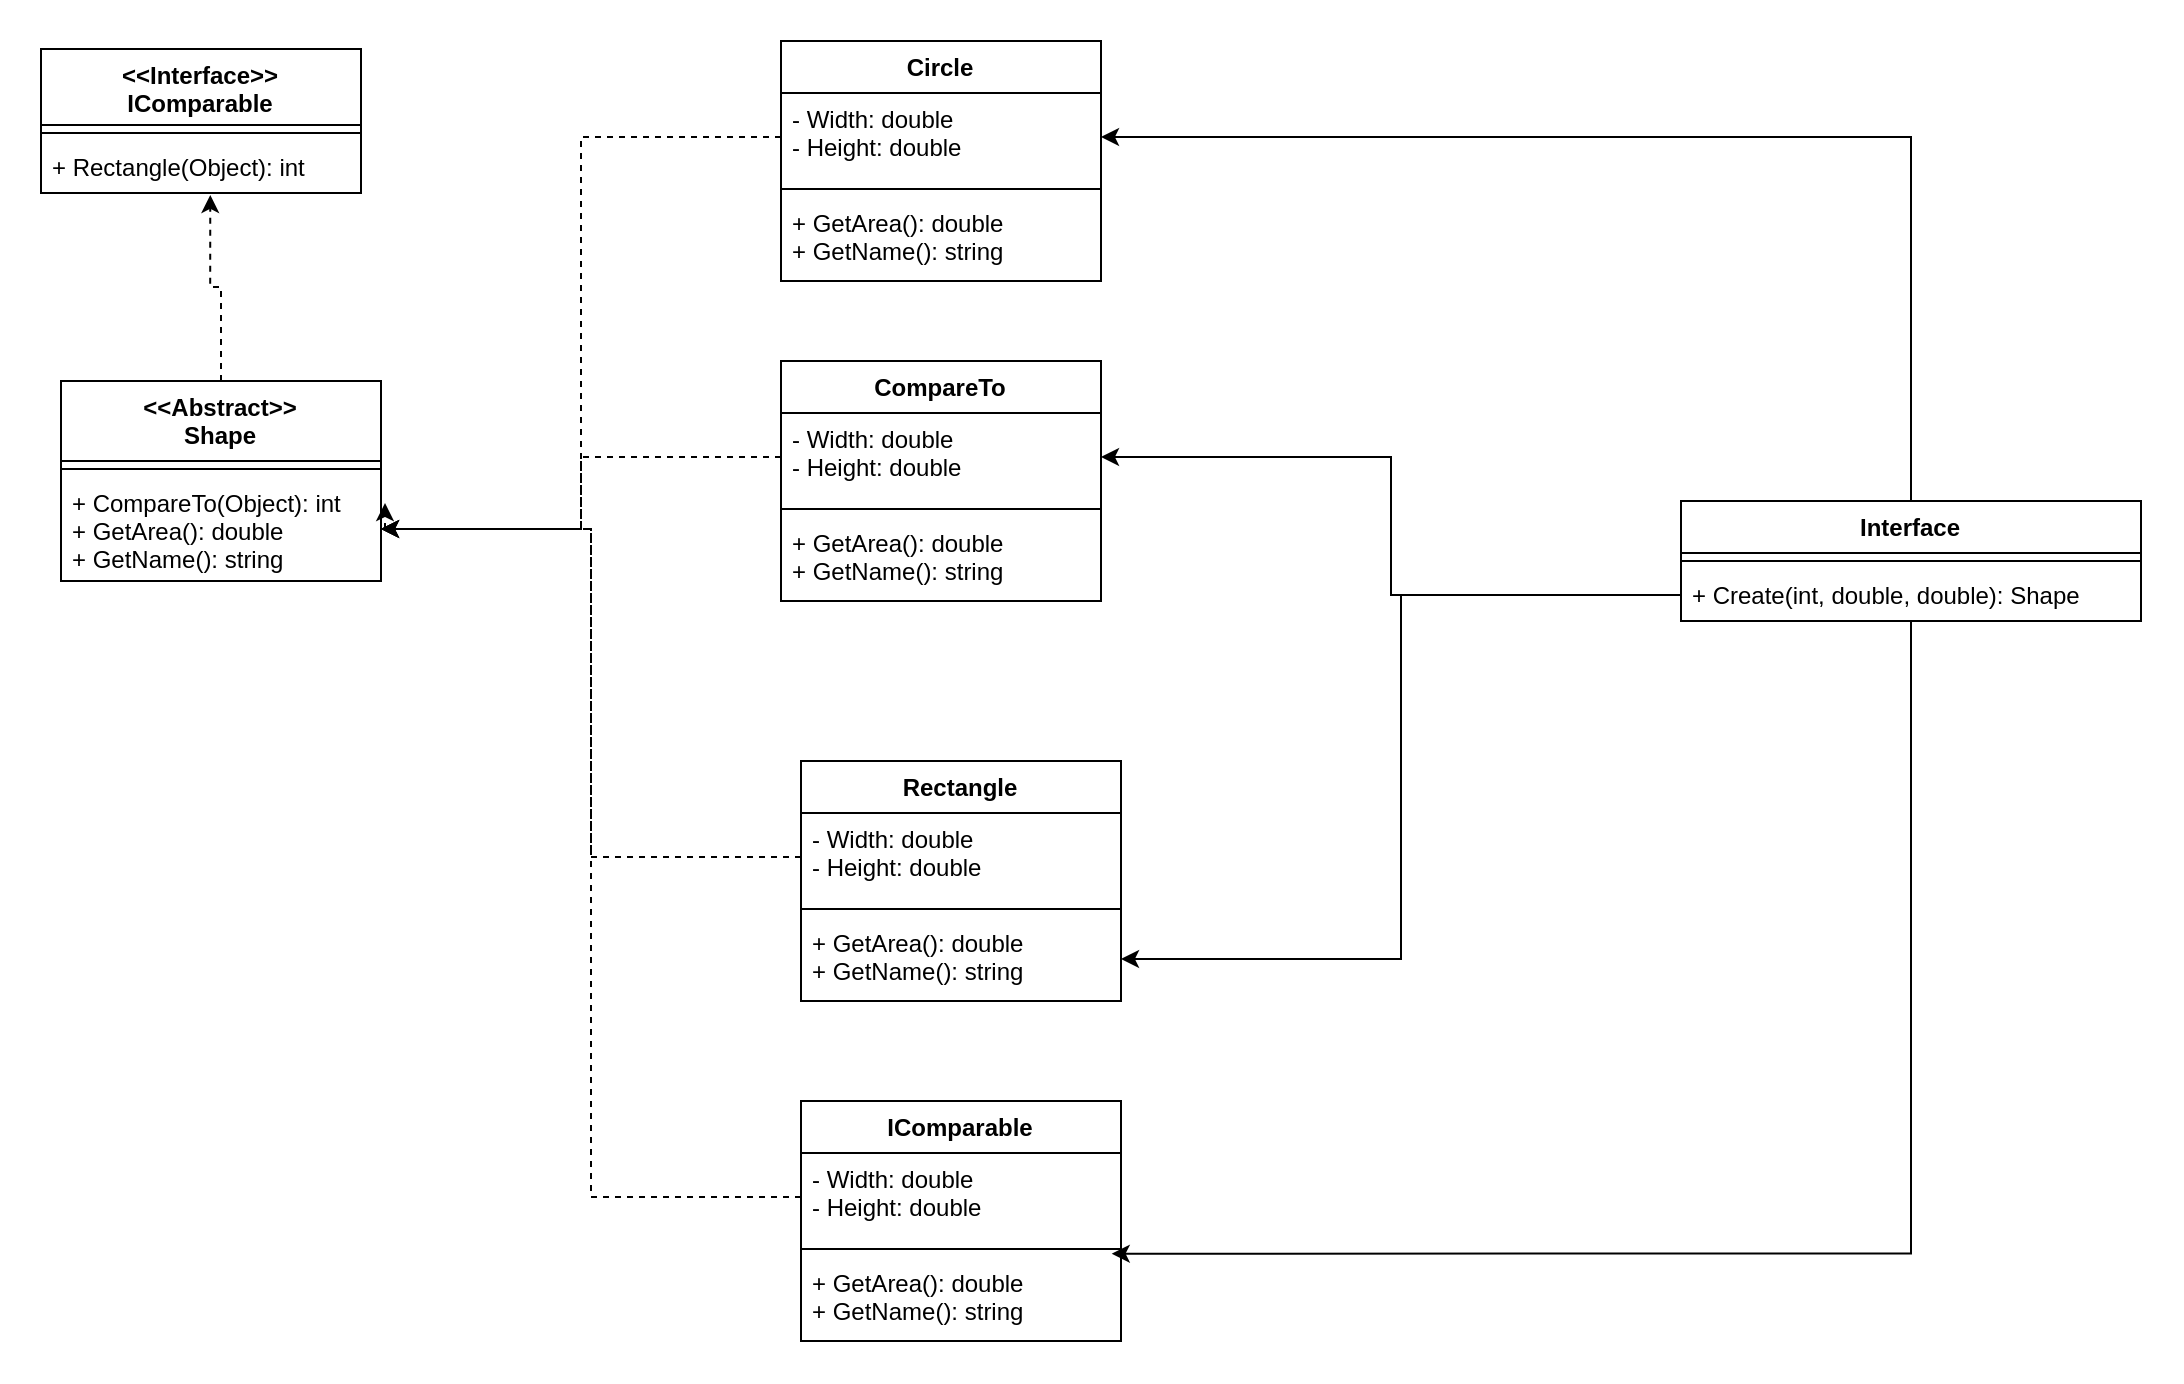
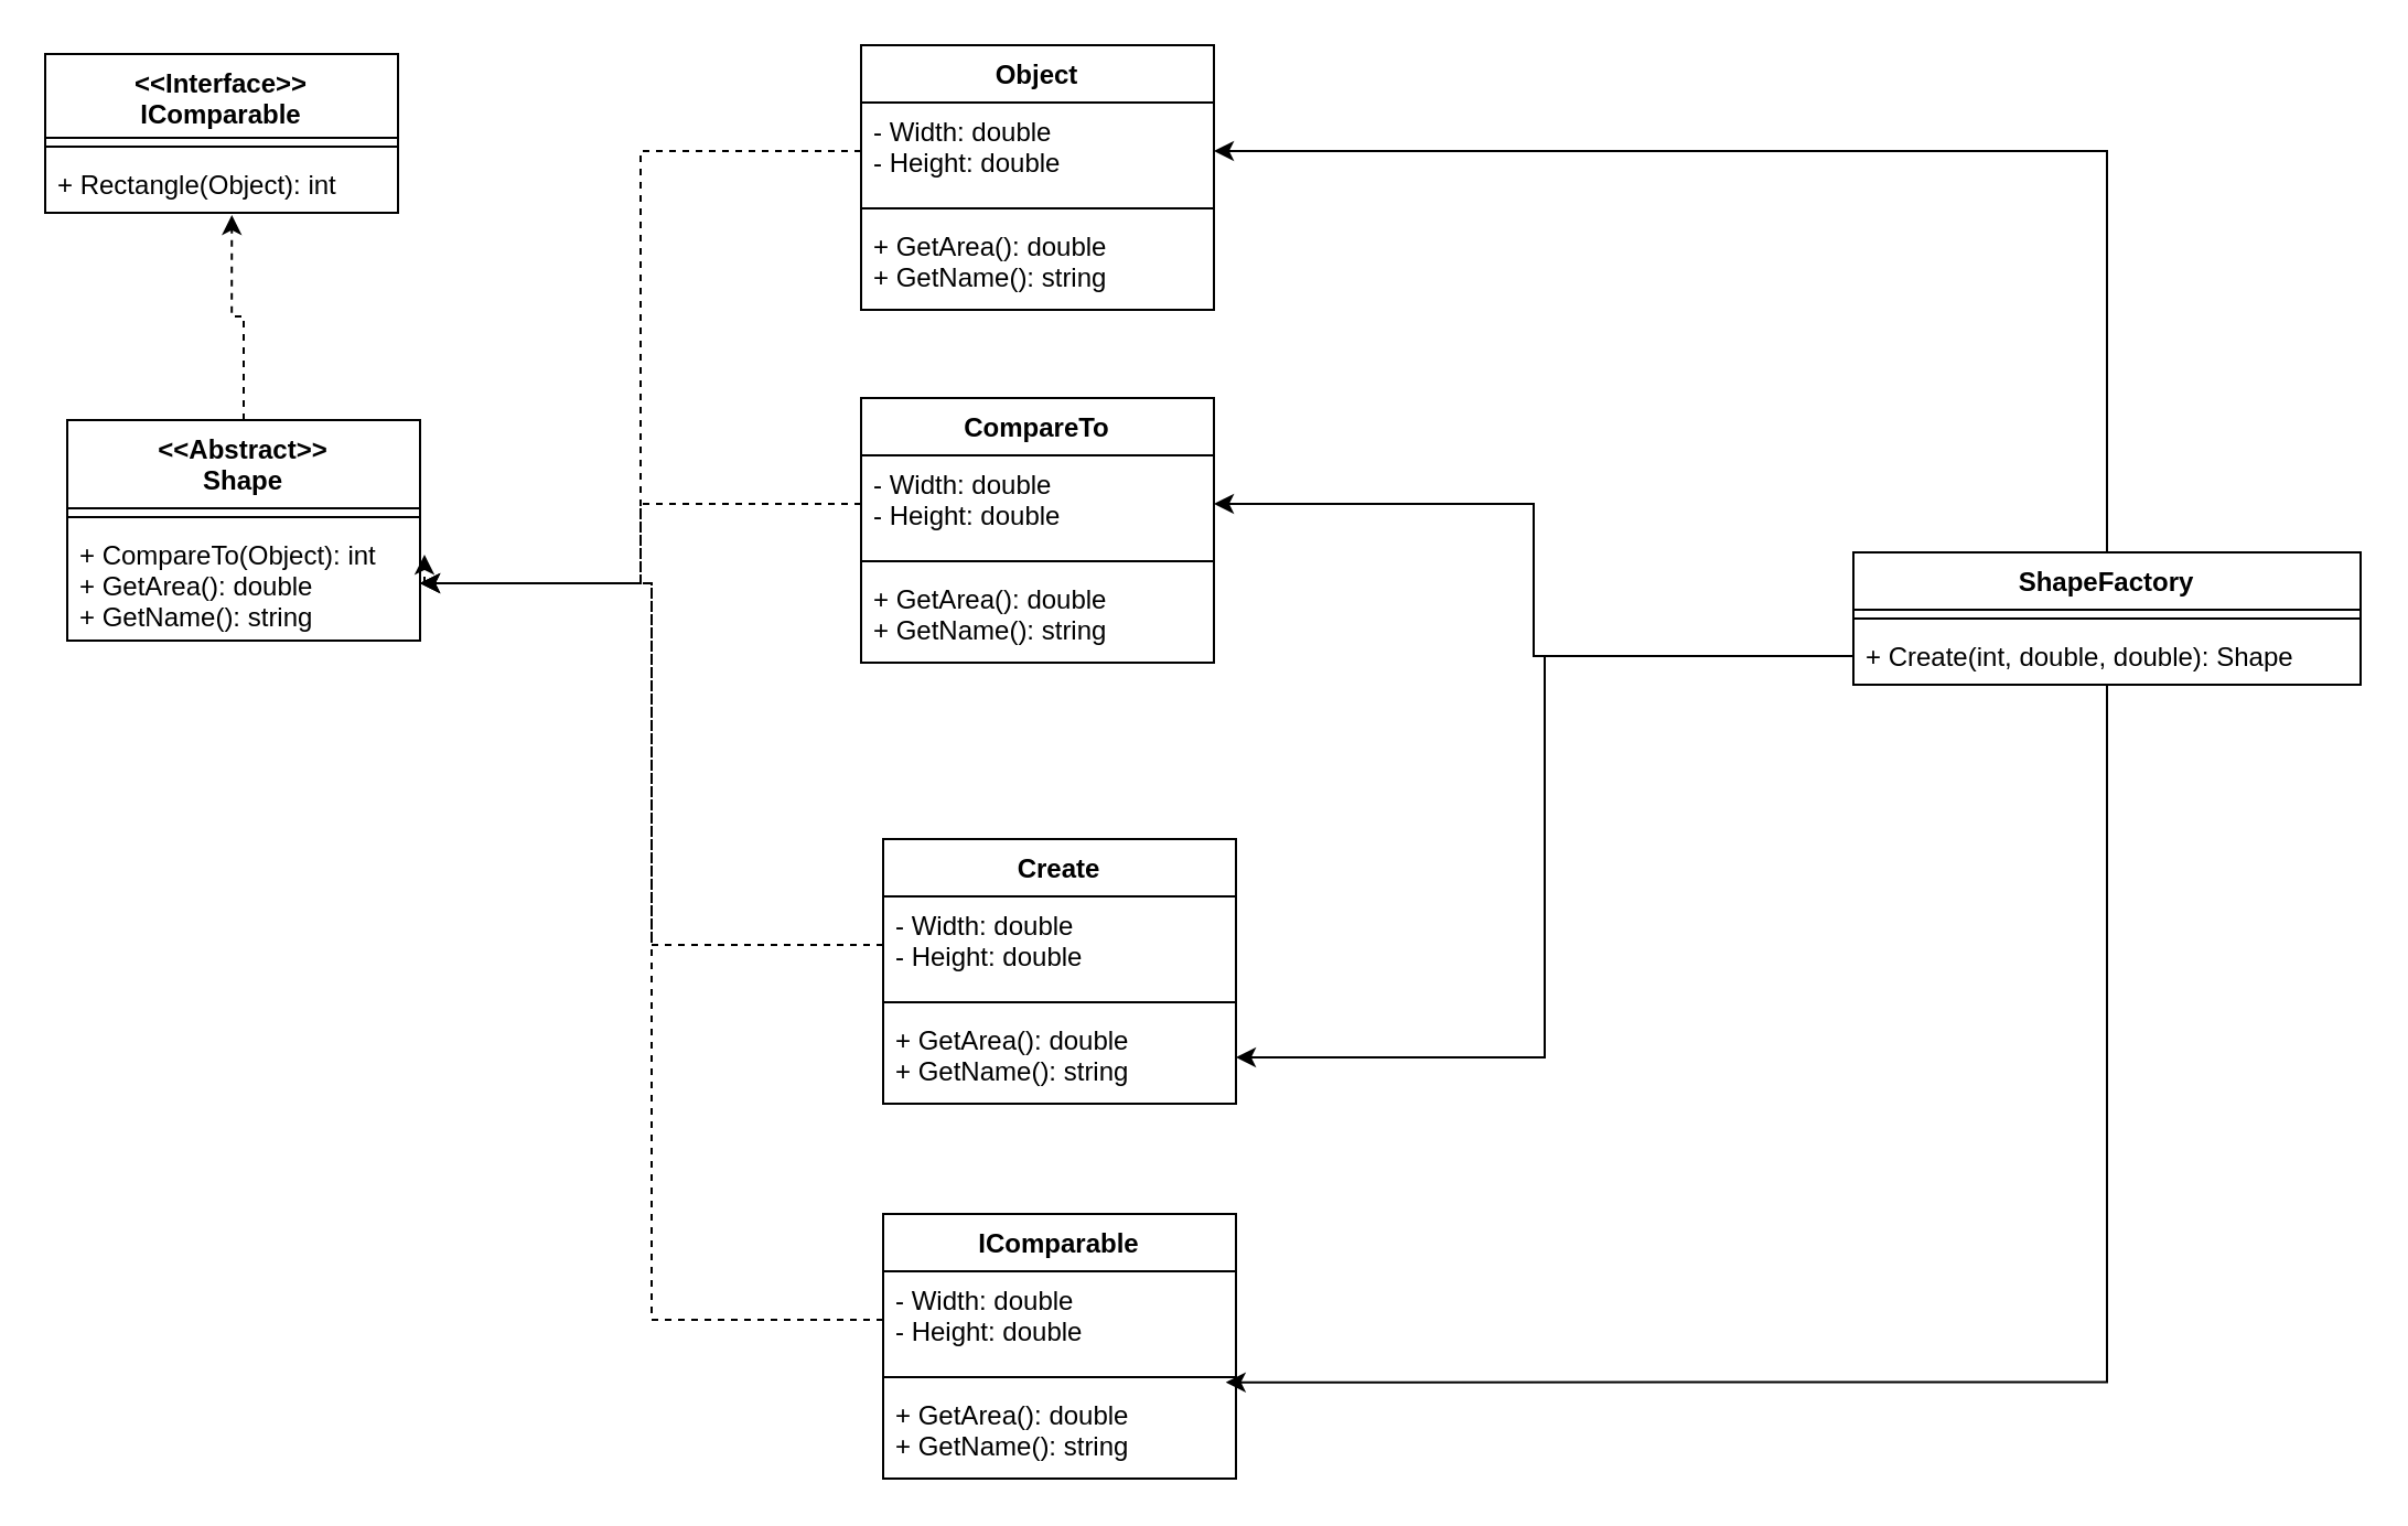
  <mxCell id="0" />
  <mxCell id="1" parent="0" />
  <mxCell id="2" style="edgeStyle=orthogonalEdgeStyle;rounded=0;orthogonalLoop=1;jettySize=auto;html=1;entryX=0.529;entryY=1.038;entryDx=0;entryDy=0;entryPerimeter=0;dashed=1;" edge="1" parent="1" source="3" target="8"><mxGeometry relative="1" as="geometry" /></mxCell>
  <mxCell id="3" value="&lt;&lt;Abstract&gt;&gt;&#10;Shape" style="swimlane;fontStyle=1;align=center;verticalAlign=top;childLayout=stackLayout;horizontal=1;startSize=40;horizontalStack=0;resizeParent=1;resizeParentMax=0;resizeLast=0;collapsible=1;marginBottom=0;" vertex="1" parent="1"><mxGeometry x="30" y="190" width="160" height="100" as="geometry" /></mxCell>
  <mxCell id="4" value="" style="line;strokeWidth=1;fillColor=none;align=left;verticalAlign=middle;spacingTop=-1;spacingLeft=3;spacingRight=3;rotatable=0;labelPosition=right;points=[];portConstraint=eastwest;" vertex="1" parent="3"><mxGeometry y="40" width="160" height="8" as="geometry" /></mxCell>
  <mxCell id="5" value="+ CompareTo(Object): int&#10;+ GetArea(): double&#10;+ GetName(): string" style="text;strokeColor=none;fillColor=none;align=left;verticalAlign=top;spacingLeft=4;spacingRight=4;overflow=hidden;rotatable=0;points=[[0,0.5],[1,0.5]];portConstraint=eastwest;" vertex="1" parent="3"><mxGeometry y="48" width="160" height="52" as="geometry" /></mxCell>
  <mxCell id="6" value="&lt;&lt;Interface&gt;&gt;&#10;IComparable" style="swimlane;fontStyle=1;align=center;verticalAlign=top;childLayout=stackLayout;horizontal=1;startSize=38;horizontalStack=0;resizeParent=1;resizeParentMax=0;resizeLast=0;collapsible=1;marginBottom=0;" vertex="1" parent="1"><mxGeometry x="20" y="24" width="160" height="72" as="geometry" /></mxCell>
  <mxCell id="7" value="" style="line;strokeWidth=1;fillColor=none;align=left;verticalAlign=middle;spacingTop=-1;spacingLeft=3;spacingRight=3;rotatable=0;labelPosition=right;points=[];portConstraint=eastwest;" vertex="1" parent="6"><mxGeometry y="38" width="160" height="8" as="geometry" /></mxCell>
  <mxCell id="8" value="+ Rectangle(Object): int" style="text;strokeColor=none;fillColor=none;align=left;verticalAlign=top;spacingLeft=4;spacingRight=4;overflow=hidden;rotatable=0;points=[[0,0.5],[1,0.5]];portConstraint=eastwest;" vertex="1" parent="6"><mxGeometry y="46" width="160" height="26" as="geometry" /></mxCell>
  <mxCell id="9" value="IComparable" style="swimlane;fontStyle=1;align=center;verticalAlign=top;childLayout=stackLayout;horizontal=1;startSize=26;horizontalStack=0;resizeParent=1;resizeParentMax=0;resizeLast=0;collapsible=1;marginBottom=0;" vertex="1" parent="1"><mxGeometry x="400" y="550" width="160" height="120" as="geometry" /></mxCell>
  <mxCell id="10" value="- Width: double&#10;- Height: double" style="text;strokeColor=none;fillColor=none;align=left;verticalAlign=top;spacingLeft=4;spacingRight=4;overflow=hidden;rotatable=0;points=[[0,0.5],[1,0.5]];portConstraint=eastwest;" vertex="1" parent="9"><mxGeometry y="26" width="160" height="44" as="geometry" /></mxCell>
  <mxCell id="11" value="" style="line;strokeWidth=1;fillColor=none;align=left;verticalAlign=middle;spacingTop=-1;spacingLeft=3;spacingRight=3;rotatable=0;labelPosition=right;points=[];portConstraint=eastwest;" vertex="1" parent="9"><mxGeometry y="70" width="160" height="8" as="geometry" /></mxCell>
  <mxCell id="12" value="+ GetArea(): double&#10;+ GetName(): string" style="text;strokeColor=none;fillColor=none;align=left;verticalAlign=top;spacingLeft=4;spacingRight=4;overflow=hidden;rotatable=0;points=[[0,0.5],[1,0.5]];portConstraint=eastwest;" vertex="1" parent="9"><mxGeometry y="78" width="160" height="42" as="geometry" /></mxCell>
- <mxCell id="13" value="Rectangle" style="swimlane;fontStyle=1;align=center;verticalAlign=top;childLayout=stackLayout;horizontal=1;startSize=26;horizontalStack=0;resizeParent=1;resizeParentMax=0;resizeLast=0;collapsible=1;marginBottom=0;" vertex="1" parent="1"><mxGeometry x="400" y="380" width="160" height="120" as="geometry" /></mxCell>
+ <mxCell id="13" value="Create" style="swimlane;fontStyle=1;align=center;verticalAlign=top;childLayout=stackLayout;horizontal=1;startSize=26;horizontalStack=0;resizeParent=1;resizeParentMax=0;resizeLast=0;collapsible=1;marginBottom=0;" vertex="1" parent="1"><mxGeometry x="400" y="380" width="160" height="120" as="geometry" /></mxCell>
  <mxCell id="14" value="- Width: double&#10;- Height: double" style="text;strokeColor=none;fillColor=none;align=left;verticalAlign=top;spacingLeft=4;spacingRight=4;overflow=hidden;rotatable=0;points=[[0,0.5],[1,0.5]];portConstraint=eastwest;" vertex="1" parent="13"><mxGeometry y="26" width="160" height="44" as="geometry" /></mxCell>
  <mxCell id="15" value="" style="line;strokeWidth=1;fillColor=none;align=left;verticalAlign=middle;spacingTop=-1;spacingLeft=3;spacingRight=3;rotatable=0;labelPosition=right;points=[];portConstraint=eastwest;" vertex="1" parent="13"><mxGeometry y="70" width="160" height="8" as="geometry" /></mxCell>
  <mxCell id="16" value="+ GetArea(): double&#10;+ GetName(): string" style="text;strokeColor=none;fillColor=none;align=left;verticalAlign=top;spacingLeft=4;spacingRight=4;overflow=hidden;rotatable=0;points=[[0,0.5],[1,0.5]];portConstraint=eastwest;" vertex="1" parent="13"><mxGeometry y="78" width="160" height="42" as="geometry" /></mxCell>
  <mxCell id="17" value="CompareTo" style="swimlane;fontStyle=1;align=center;verticalAlign=top;childLayout=stackLayout;horizontal=1;startSize=26;horizontalStack=0;resizeParent=1;resizeParentMax=0;resizeLast=0;collapsible=1;marginBottom=0;" vertex="1" parent="1"><mxGeometry x="390" y="180" width="160" height="120" as="geometry" /></mxCell>
  <mxCell id="18" value="- Width: double&#10;- Height: double" style="text;strokeColor=none;fillColor=none;align=left;verticalAlign=top;spacingLeft=4;spacingRight=4;overflow=hidden;rotatable=0;points=[[0,0.5],[1,0.5]];portConstraint=eastwest;" vertex="1" parent="17"><mxGeometry y="26" width="160" height="44" as="geometry" /></mxCell>
  <mxCell id="19" value="" style="line;strokeWidth=1;fillColor=none;align=left;verticalAlign=middle;spacingTop=-1;spacingLeft=3;spacingRight=3;rotatable=0;labelPosition=right;points=[];portConstraint=eastwest;" vertex="1" parent="17"><mxGeometry y="70" width="160" height="8" as="geometry" /></mxCell>
  <mxCell id="20" value="+ GetArea(): double&#10;+ GetName(): string" style="text;strokeColor=none;fillColor=none;align=left;verticalAlign=top;spacingLeft=4;spacingRight=4;overflow=hidden;rotatable=0;points=[[0,0.5],[1,0.5]];portConstraint=eastwest;" vertex="1" parent="17"><mxGeometry y="78" width="160" height="42" as="geometry" /></mxCell>
- <mxCell id="21" value="Circle" style="swimlane;fontStyle=1;align=center;verticalAlign=top;childLayout=stackLayout;horizontal=1;startSize=26;horizontalStack=0;resizeParent=1;resizeParentMax=0;resizeLast=0;collapsible=1;marginBottom=0;" vertex="1" parent="1"><mxGeometry x="390" y="20" width="160" height="120" as="geometry" /></mxCell>
+ <mxCell id="21" value="Object" style="swimlane;fontStyle=1;align=center;verticalAlign=top;childLayout=stackLayout;horizontal=1;startSize=26;horizontalStack=0;resizeParent=1;resizeParentMax=0;resizeLast=0;collapsible=1;marginBottom=0;" vertex="1" parent="1"><mxGeometry x="390" y="20" width="160" height="120" as="geometry" /></mxCell>
  <mxCell id="22" value="- Width: double&#10;- Height: double" style="text;strokeColor=none;fillColor=none;align=left;verticalAlign=top;spacingLeft=4;spacingRight=4;overflow=hidden;rotatable=0;points=[[0,0.5],[1,0.5]];portConstraint=eastwest;" vertex="1" parent="21"><mxGeometry y="26" width="160" height="44" as="geometry" /></mxCell>
  <mxCell id="23" value="" style="line;strokeWidth=1;fillColor=none;align=left;verticalAlign=middle;spacingTop=-1;spacingLeft=3;spacingRight=3;rotatable=0;labelPosition=right;points=[];portConstraint=eastwest;" vertex="1" parent="21"><mxGeometry y="70" width="160" height="8" as="geometry" /></mxCell>
  <mxCell id="24" value="+ GetArea(): double&#10;+ GetName(): string" style="text;strokeColor=none;fillColor=none;align=left;verticalAlign=top;spacingLeft=4;spacingRight=4;overflow=hidden;rotatable=0;points=[[0,0.5],[1,0.5]];portConstraint=eastwest;" vertex="1" parent="21"><mxGeometry y="78" width="160" height="42" as="geometry" /></mxCell>
  <mxCell id="25" style="edgeStyle=orthogonalEdgeStyle;rounded=0;orthogonalLoop=1;jettySize=auto;html=1;dashed=1;" edge="1" parent="1" source="14" target="5"><mxGeometry relative="1" as="geometry" /></mxCell>
  <mxCell id="26" style="edgeStyle=orthogonalEdgeStyle;rounded=0;orthogonalLoop=1;jettySize=auto;html=1;dashed=1;" edge="1" parent="1" source="18"><mxGeometry relative="1" as="geometry"><mxPoint x="192" y="251" as="targetPoint" /><Array as="points"><mxPoint x="290" y="228" /><mxPoint x="290" y="264" /><mxPoint x="192" y="264" /></Array></mxGeometry></mxCell>
  <mxCell id="27" style="edgeStyle=orthogonalEdgeStyle;rounded=0;orthogonalLoop=1;jettySize=auto;html=1;dashed=1;" edge="1" parent="1" source="22" target="5"><mxGeometry relative="1" as="geometry" /></mxCell>
  <mxCell id="28" style="edgeStyle=orthogonalEdgeStyle;rounded=0;orthogonalLoop=1;jettySize=auto;html=1;dashed=1;" edge="1" parent="1" source="10" target="5"><mxGeometry relative="1" as="geometry" /></mxCell>
  <mxCell id="29" style="edgeStyle=orthogonalEdgeStyle;rounded=0;orthogonalLoop=1;jettySize=auto;html=1;" edge="1" parent="1" source="31" target="22"><mxGeometry relative="1" as="geometry" /></mxCell>
  <mxCell id="30" style="edgeStyle=orthogonalEdgeStyle;rounded=0;orthogonalLoop=1;jettySize=auto;html=1;entryX=0.971;entryY=-0.04;entryDx=0;entryDy=0;entryPerimeter=0;" edge="1" parent="1" source="31" target="12"><mxGeometry relative="1" as="geometry" /></mxCell>
- <mxCell id="31" value="Interface" style="swimlane;fontStyle=1;align=center;verticalAlign=top;childLayout=stackLayout;horizontal=1;startSize=26;horizontalStack=0;resizeParent=1;resizeParentMax=0;resizeLast=0;collapsible=1;marginBottom=0;" vertex="1" parent="1"><mxGeometry x="840" y="250" width="230" height="60" as="geometry" /></mxCell>
+ <mxCell id="31" value="ShapeFactory" style="swimlane;fontStyle=1;align=center;verticalAlign=top;childLayout=stackLayout;horizontal=1;startSize=26;horizontalStack=0;resizeParent=1;resizeParentMax=0;resizeLast=0;collapsible=1;marginBottom=0;" vertex="1" parent="1"><mxGeometry x="840" y="250" width="230" height="60" as="geometry" /></mxCell>
  <mxCell id="32" value="" style="line;strokeWidth=1;fillColor=none;align=left;verticalAlign=middle;spacingTop=-1;spacingLeft=3;spacingRight=3;rotatable=0;labelPosition=right;points=[];portConstraint=eastwest;" vertex="1" parent="31"><mxGeometry y="26" width="230" height="8" as="geometry" /></mxCell>
  <mxCell id="33" value="+ Create(int, double, double): Shape" style="text;strokeColor=none;fillColor=none;align=left;verticalAlign=top;spacingLeft=4;spacingRight=4;overflow=hidden;rotatable=0;points=[[0,0.5],[1,0.5]];portConstraint=eastwest;" vertex="1" parent="31"><mxGeometry y="34" width="230" height="26" as="geometry" /></mxCell>
  <mxCell id="34" style="edgeStyle=orthogonalEdgeStyle;rounded=0;orthogonalLoop=1;jettySize=auto;html=1;" edge="1" parent="1" source="33" target="18"><mxGeometry relative="1" as="geometry" /></mxCell>
  <mxCell id="35" style="edgeStyle=orthogonalEdgeStyle;rounded=0;orthogonalLoop=1;jettySize=auto;html=1;" edge="1" parent="1" source="33" target="16"><mxGeometry relative="1" as="geometry" /></mxCell>
